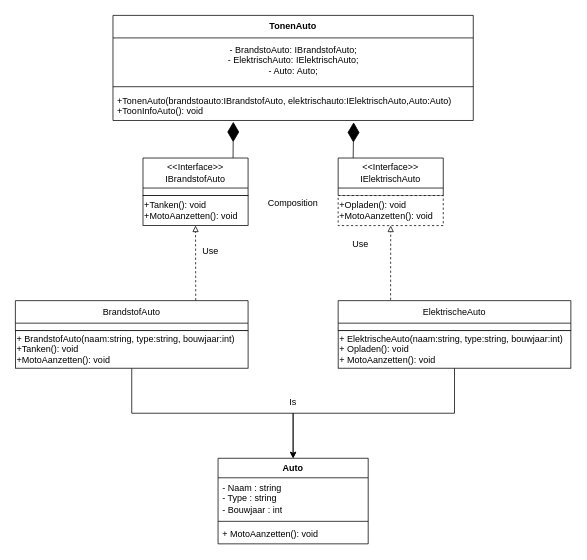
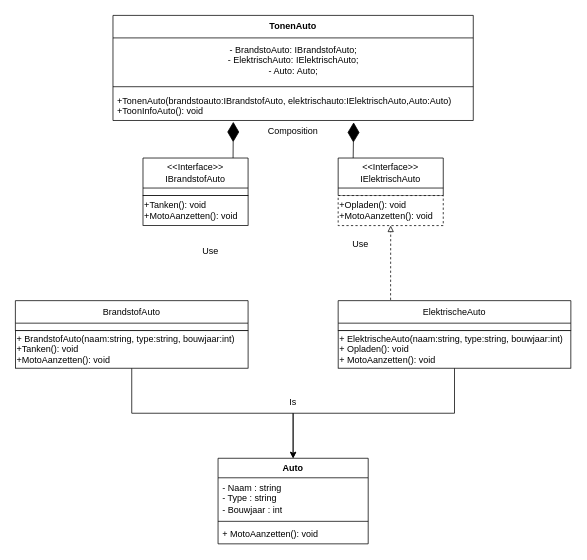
  <mxCell id="0" />
  <mxCell id="1" parent="0" />
  <mxCell id="2" value="&amp;lt;&amp;lt;Interface&amp;gt;&amp;gt;&lt;br&gt;IBrandstofAuto" style="swimlane;fontStyle=0;childLayout=stackLayout;horizontal=1;startSize=40;horizontalStack=0;resizeParent=1;resizeParentMax=0;resizeLast=0;collapsible=1;marginBottom=0;whiteSpace=wrap;html=1;" parent="1" vertex="1"><mxGeometry x="190" y="210" width="140" height="50" as="geometry" /></mxCell>
  <mxCell id="3" value="+Tanken(): void&lt;br&gt;+MotoAanzetten(): void" style="rounded=0;whiteSpace=wrap;html=1;align=left;" parent="1" vertex="1"><mxGeometry x="190" y="260" width="140" height="40" as="geometry" /></mxCell>
  <mxCell id="4" value="&amp;lt;&amp;lt;Interface&amp;gt;&amp;gt;&lt;br&gt;IElektrischAuto" style="swimlane;fontStyle=0;childLayout=stackLayout;horizontal=1;startSize=40;horizontalStack=0;resizeParent=1;resizeParentMax=0;resizeLast=0;collapsible=1;marginBottom=0;whiteSpace=wrap;html=1;" parent="1" vertex="1"><mxGeometry x="450" y="210" width="140" height="50" as="geometry" /></mxCell>
  <mxCell id="5" value="+Opladen(): void&lt;br&gt;+MotoAanzetten(): void" style="rounded=0;whiteSpace=wrap;html=1;align=left;dashed=1;" parent="1" vertex="1"><mxGeometry x="450" y="260" width="140" height="40" as="geometry" /></mxCell>
  <mxCell id="6" value="BrandstofAuto" style="swimlane;fontStyle=0;childLayout=stackLayout;horizontal=1;startSize=30;horizontalStack=0;resizeParent=1;resizeParentMax=0;resizeLast=0;collapsible=1;marginBottom=0;whiteSpace=wrap;html=1;" parent="1" vertex="1"><mxGeometry x="20" y="400" width="310" height="40" as="geometry" /></mxCell>
  <mxCell id="7" style="edgeStyle=orthogonalEdgeStyle;rounded=0;orthogonalLoop=1;jettySize=auto;html=1;entryX=0.5;entryY=0;entryDx=0;entryDy=0;" parent="1" source="8" target="23" edge="1"><mxGeometry relative="1" as="geometry" /></mxCell>
  <mxCell id="8" value="+ BrandstofAuto(naam:string, type:string, bouwjaar:int)&lt;br&gt;+Tanken(): void&lt;br&gt;+MotoAanzetten(): void" style="rounded=0;whiteSpace=wrap;html=1;align=left;" parent="1" vertex="1"><mxGeometry x="20" y="440" width="310" height="50" as="geometry" /></mxCell>
  <mxCell id="9" value="ElektrischeAuto" style="swimlane;fontStyle=0;childLayout=stackLayout;horizontal=1;startSize=30;horizontalStack=0;resizeParent=1;resizeParentMax=0;resizeLast=0;collapsible=1;marginBottom=0;whiteSpace=wrap;html=1;" parent="1" vertex="1"><mxGeometry x="450" y="400" width="310" height="40" as="geometry" /></mxCell>
  <mxCell id="10" style="edgeStyle=orthogonalEdgeStyle;rounded=0;orthogonalLoop=1;jettySize=auto;html=1;entryX=0.5;entryY=0;entryDx=0;entryDy=0;" parent="1" source="11" target="23" edge="1"><mxGeometry relative="1" as="geometry" /></mxCell>
  <mxCell id="11" value="+ ElektrischeAuto(naam:string, type:string, bouwjaar:int)&lt;br&gt;+ Opladen(): void&lt;br&gt;+ MotoAanzetten(): void" style="rounded=0;whiteSpace=wrap;html=1;align=left;" parent="1" vertex="1"><mxGeometry x="450" y="440" width="310" height="50" as="geometry" /></mxCell>
  <mxCell id="12" value="" style="endArrow=diamondThin;endFill=1;endSize=24;html=1;rounded=0;entryX=0.668;entryY=1.062;entryDx=0;entryDy=0;entryPerimeter=0;" parent="1" target="22" edge="1"><mxGeometry width="160" relative="1" as="geometry"><mxPoint x="470" y="210" as="sourcePoint" /><mxPoint x="470" y="110" as="targetPoint" /></mxGeometry></mxCell>
  <mxCell id="13" value="" style="endArrow=diamondThin;endFill=1;endSize=24;html=1;rounded=0;entryX=0.334;entryY=1.046;entryDx=0;entryDy=0;entryPerimeter=0;" parent="1" target="22" edge="1"><mxGeometry width="160" relative="1" as="geometry"><mxPoint x="310" y="210" as="sourcePoint" /><mxPoint x="310" y="110" as="targetPoint" /></mxGeometry></mxCell>
- <mxCell id="14" value="" style="endArrow=block;html=1;rounded=0;entryX=0.5;entryY=1;entryDx=0;entryDy=0;exitX=0.775;exitY=-0.009;exitDx=0;exitDy=0;exitPerimeter=0;dashed=1;endFill=0;" parent="1" source="6" target="3" edge="1"><mxGeometry width="50" height="50" relative="1" as="geometry"><mxPoint x="260" y="390" as="sourcePoint" /><mxPoint x="310" y="340" as="targetPoint" /></mxGeometry></mxCell>
  <mxCell id="15" value="" style="endArrow=block;html=1;rounded=0;entryX=0.5;entryY=1;entryDx=0;entryDy=0;exitX=0.775;exitY=-0.009;exitDx=0;exitDy=0;exitPerimeter=0;dashed=1;endFill=0;" parent="1" target="5" edge="1"><mxGeometry width="50" height="50" relative="1" as="geometry"><mxPoint x="519.85" y="399" as="sourcePoint" /><mxPoint x="519.85" y="320" as="targetPoint" /></mxGeometry></mxCell>
  <mxCell id="16" value="Use" style="text;html=1;strokeColor=none;fillColor=none;align=center;verticalAlign=middle;whiteSpace=wrap;rounded=0;" parent="1" vertex="1"><mxGeometry x="250" y="320" width="60" height="30" as="geometry" /></mxCell>
  <mxCell id="17" value="Use" style="text;html=1;strokeColor=none;fillColor=none;align=center;verticalAlign=middle;whiteSpace=wrap;rounded=0;" parent="1" vertex="1"><mxGeometry x="450" y="310" width="60" height="30" as="geometry" /></mxCell>
- <mxCell id="18" value="Composition" style="text;html=1;strokeColor=none;fillColor=none;align=center;verticalAlign=middle;whiteSpace=wrap;rounded=0;" parent="1" vertex="1"><mxGeometry x="360" y="255" width="60" height="30" as="geometry" /></mxCell>
+ <mxCell id="18" value="Composition" style="text;html=1;strokeColor=none;fillColor=none;align=center;verticalAlign=middle;whiteSpace=wrap;rounded=0;" parent="1" vertex="1"><mxGeometry x="360" y="160" width="60" height="30" as="geometry" /></mxCell>
  <mxCell id="19" value="TonenAuto" style="swimlane;fontStyle=1;align=center;verticalAlign=top;childLayout=stackLayout;horizontal=1;startSize=30;horizontalStack=0;resizeParent=1;resizeParentMax=0;resizeLast=0;collapsible=1;marginBottom=0;whiteSpace=wrap;html=1;" parent="1" vertex="1"><mxGeometry x="150" y="20" width="480" height="140" as="geometry" /></mxCell>
  <mxCell id="20" value="- BrandstoAuto: IBrandstofAuto;&lt;br&gt;- ElektrischAuto: IElektrischAuto;&lt;br&gt;- Auto: Auto;" style="text;html=1;align=center;verticalAlign=middle;resizable=0;points=[];autosize=1;strokeColor=none;fillColor=none;" parent="19" vertex="1"><mxGeometry y="30" width="480" height="60" as="geometry" /></mxCell>
  <mxCell id="21" value="" style="line;strokeWidth=1;fillColor=none;align=left;verticalAlign=middle;spacingTop=-1;spacingLeft=3;spacingRight=3;rotatable=0;labelPosition=right;points=[];portConstraint=eastwest;strokeColor=inherit;" parent="19" vertex="1"><mxGeometry y="90" width="480" height="10" as="geometry" /></mxCell>
  <mxCell id="22" value="+TonenAuto(brandstoauto:IBrandstofAuto, elektrischauto:IElektrischAuto,&lt;span style=&quot;text-align: center;&quot;&gt;Auto:Auto&lt;/span&gt;)&lt;br&gt;+ToonInfoAuto(): void" style="text;strokeColor=none;fillColor=none;align=left;verticalAlign=top;spacingLeft=4;spacingRight=4;overflow=hidden;rotatable=0;points=[[0,0.5],[1,0.5]];portConstraint=eastwest;whiteSpace=wrap;html=1;" parent="19" vertex="1"><mxGeometry y="100" width="480" height="40" as="geometry" /></mxCell>
  <mxCell id="23" value="Auto" style="swimlane;fontStyle=1;align=center;verticalAlign=top;childLayout=stackLayout;horizontal=1;startSize=26;horizontalStack=0;resizeParent=1;resizeParentMax=0;resizeLast=0;collapsible=1;marginBottom=0;whiteSpace=wrap;html=1;" parent="1" vertex="1"><mxGeometry x="290" y="610" width="200" height="114" as="geometry" /></mxCell>
  <mxCell id="24" value="- Naam : string&lt;br style=&quot;border-color: var(--border-color);&quot;&gt;&lt;span style=&quot;&quot;&gt;- Type : string&amp;nbsp;&lt;/span&gt;&lt;br style=&quot;border-color: var(--border-color);&quot;&gt;&lt;span style=&quot;&quot;&gt;- Bouwjaar : int&lt;/span&gt;" style="text;strokeColor=none;fillColor=none;align=left;verticalAlign=top;spacingLeft=4;spacingRight=4;overflow=hidden;rotatable=0;points=[[0,0.5],[1,0.5]];portConstraint=eastwest;whiteSpace=wrap;html=1;" parent="23" vertex="1"><mxGeometry y="26" width="200" height="54" as="geometry" /></mxCell>
  <mxCell id="25" value="" style="line;strokeWidth=1;fillColor=none;align=left;verticalAlign=middle;spacingTop=-1;spacingLeft=3;spacingRight=3;rotatable=0;labelPosition=right;points=[];portConstraint=eastwest;strokeColor=inherit;" parent="23" vertex="1"><mxGeometry y="80" width="200" height="8" as="geometry" /></mxCell>
  <mxCell id="26" value="+ MotoAanzetten(): void" style="text;strokeColor=none;fillColor=none;align=left;verticalAlign=top;spacingLeft=4;spacingRight=4;overflow=hidden;rotatable=0;points=[[0,0.5],[1,0.5]];portConstraint=eastwest;whiteSpace=wrap;html=1;" parent="23" vertex="1"><mxGeometry y="88" width="200" height="26" as="geometry" /></mxCell>
  <mxCell id="27" value="Is" style="text;html=1;strokeColor=none;fillColor=none;align=center;verticalAlign=middle;whiteSpace=wrap;rounded=0;" parent="1" vertex="1"><mxGeometry x="360" y="520" width="60" height="30" as="geometry" /></mxCell>
